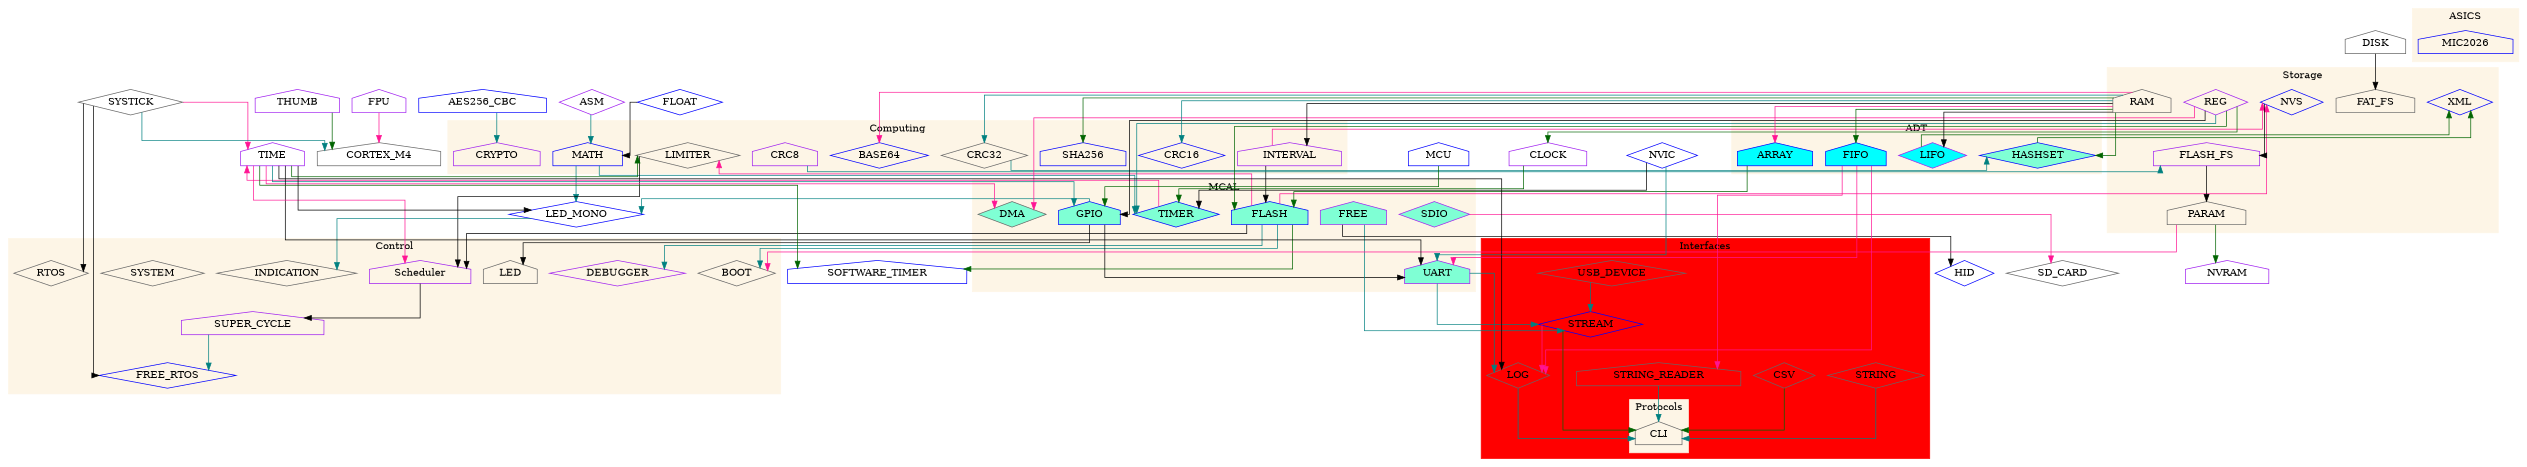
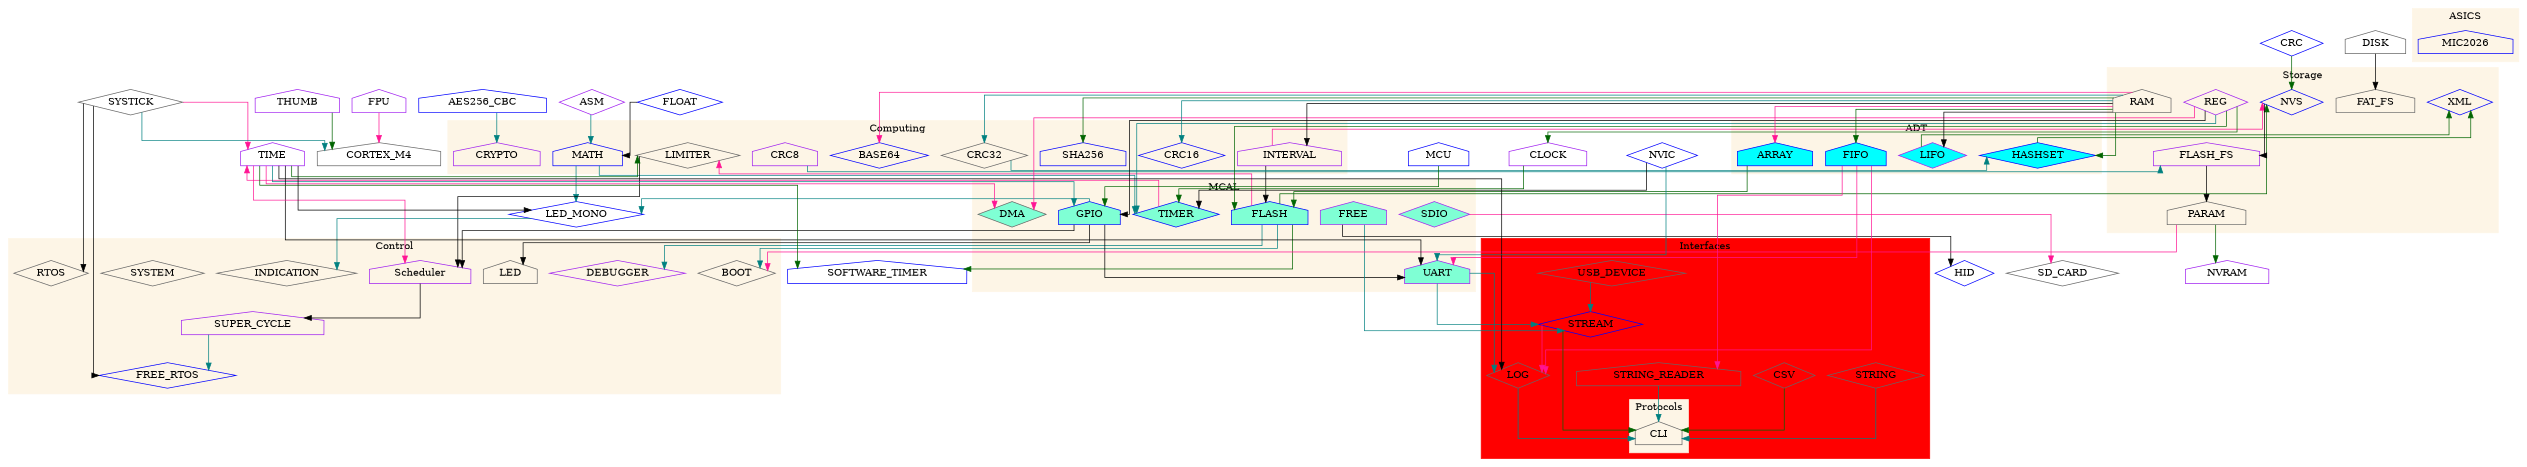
  strict digraph {
    rankdir=TB
    splines=ortho
    node [color=blue shape=diamond]
    edge [color=teal]
    DMA [color=gray40 fillcolor=aquamarine style=filled]
    FLASH [fillcolor=aquamarine shape=house style=filled]
    GPIO [fillcolor=aquamarine shape=house style=filled]
    SDIO [color=purple fillcolor=aquamarine style=filled]
    TIMER [fillcolor=aquamarine style=filled]
    UART [color=purple fillcolor=aquamarine shape=house style=filled]
    n7 [color=purple fillcolor=aquamarine label=FREE shape=house style=filled]
    ARRAY [fillcolor=aqua shape=house style=filled]
    FIFO [fillcolor=aqua shape=house style=filled]
-   HASHSET [fillcolor=aquamarine style=filled]
+   HASHSET [fillcolor=aqua style=filled]
    LIFO [color=purple fillcolor=aqua style=filled]
    CLI [color=gray40 shape=house]
    STREAM
    STRING_READER [color=gray40 shape=house]
    LOG [color=gray40]
    USB_DEVICE [color=gray40]
    STRING [color=gray40]
    CSV [color=gray40]
    BOOT [color=gray40]
    DEBUGGER [color=purple]
    FREE_RTOS
    INDICATION [color=gray40]
    LED [color=gray40 shape=house]
    RTOS [color=gray40]
    SUPER_CYCLE [color=purple shape=house]
    SYSTEM [color=gray40]
    n27 [color=purple label=Scheduler shape=house]
    INTERVAL [color=purple shape=house]
    MATH [shape=house]
    CRC32 [color=gray40]
    LIMITER [color=gray40]
    BASE64
    CRC8 [color=purple shape=house]
    CRC16
    CRYPTO [color=purple shape=house]
    SHA256 [shape=house]
    REG [color=purple]
    NVS
    RAM [color=gray40 shape=house]
    PARAM [color=gray40 shape=house]
    FAT_FS [color=gray40 shape=house]
    FLASH_FS [color=purple shape=house]
    XML
    MIC2026 [shape=house]
    SOFTWARE_TIMER [shape=house]
    LED_MONO
    SD_CARD [color=gray40]
    TIME [color=purple shape=house]
    HID
    CLOCK [color=purple shape=house]
    NVRAM [color=purple shape=house]
    FPU [color=purple shape=house]
    CORTEX_M4 [color=gray40 shape=house]
    THUMB [color=purple shape=house]
    SYSTICK [color=gray40]
    MCU [shape=house]
+   CRC
    NVIC
    AES256_CBC [shape=house]
    ASM [color=purple]
    FLOAT
    DISK [color=gray40 shape=house]
    subgraph cluster_1 {
      color=oldlace
      label=MCAL
      style=filled
      DMA
      FLASH
      GPIO
      SDIO
      TIMER
      UART
      n7
    }
    subgraph cluster_2 {
      color=oldlace
      label=ADT
      style=filled
      ARRAY
      FIFO
      HASHSET
      LIFO
    }
    subgraph cluster_3 {
      color=oldlace
      label=Connectivity
      style=filled
      STREAM
      STRING_READER
      LOG
      USB_DEVICE
      STRING
      CSV
      subgraph cluster_4 {
        color=red
        label=Interfaces
        style=filled
      }
      subgraph cluster_5 {
        color=oldlace
        label=Protocols
        style=filled
        CLI
      }
    }
    subgraph cluster_6 {
      color=oldlace
      label=Control
      style=filled
      BOOT
      DEBUGGER
      FREE_RTOS
      INDICATION
      LED
      RTOS
      SUPER_CYCLE
      SYSTEM
      n27
    }
    subgraph cluster_7 {
      color=oldlace
      label=Computing
      style=filled
      INTERVAL
      MATH
      CRC32
      LIMITER
      BASE64
      CRC8
      CRC16
      CRYPTO
      SHA256
    }
    subgraph cluster_8 {
      color=oldlace
      label=Storage
      style=filled
      REG
      NVS
      RAM
      PARAM
      FAT_FS
      FLASH_FS
      XML
    }
    subgraph cluster_9 {
      color=oldlace
      label=ASICS
      style=filled
      MIC2026
    }
    FLASH -> BOOT
    FLASH -> DEBUGGER
-   FLASH -> n27 [color=black]
+   GPIO -> n27 [color=black]
    FLASH -> LIMITER [color=deeppink]
-   FLASH -> NVS [color=deeppink]
+   FLASH -> NVS [color=darkgreen]
    FLASH -> SOFTWARE_TIMER [color=darkgreen]
    GPIO -> UART [color=black]
    GPIO -> LED [color=black]
    GPIO -> LED_MONO
    SDIO -> SD_CARD [color=deeppink]
    TIMER -> TIME [color=deeppink]
    UART -> STREAM
    UART -> LOG
    n7 -> STREAM
    n7 -> HID [color=black]
    ARRAY -> FLASH [color=darkgreen]
    FIFO -> UART [color=deeppink]
    FIFO -> STRING_READER [color=deeppink]
    FIFO -> LOG [color=deeppink]
    HASHSET -> XML [color=darkgreen]
    LIFO -> XML [color=darkgreen]
    STREAM -> CLI [color=darkgreen]
    STREAM -> LOG [color=deeppink]
    STRING_READER -> CLI
    LOG -> CLI
    USB_DEVICE -> STREAM
    STRING -> CLI
    CSV -> CLI [color=darkgreen]
    SUPER_CYCLE -> FREE_RTOS
    n27 -> SUPER_CYCLE [color=black]
    INTERVAL -> FLASH [color=black]
    INTERVAL -> NVS [color=deeppink]
    MATH -> TIMER
    MATH -> LED_MONO
    CRC32 -> HASHSET
    LIMITER -> n27 [color=black]
    CRC8 -> FLASH_FS
    REG -> DMA [color=deeppink]
    REG -> FLASH [color=darkgreen]
    REG -> GPIO [color=black]
    REG -> TIMER
    REG -> CLOCK [color=darkgreen]
    NVS -> FLASH_FS [color=black]
    RAM -> ARRAY [color=deeppink]
    RAM -> FIFO [color=darkgreen]
    RAM -> HASHSET [color=darkgreen]
    RAM -> LIFO [color=black]
    RAM -> INTERVAL [color=black]
    RAM -> CRC32
    RAM -> BASE64 [color=deeppink]
    RAM -> CRC16
    RAM -> SHA256 [color=darkgreen]
    PARAM -> BOOT [color=deeppink]
    PARAM -> NVRAM [color=darkgreen]
    FLASH_FS -> PARAM [color=black]
    LED_MONO -> INDICATION
    TIME -> DMA [color=deeppink]
    TIME -> GPIO
    TIME -> UART [color=black]
    TIME -> LOG [color=black]
    TIME -> n27 [color=deeppink]
    TIME -> LIMITER [color=darkgreen]
    TIME -> SOFTWARE_TIMER [color=darkgreen]
    TIME -> LED_MONO [color=black]
    CLOCK -> TIMER [color=darkgreen]
    FPU -> CORTEX_M4 [color=deeppink]
    THUMB -> CORTEX_M4 [color=darkgreen]
    SYSTICK -> FREE_RTOS [color=black]
    SYSTICK -> RTOS [color=black]
    SYSTICK -> TIME [color=deeppink]
    SYSTICK -> CORTEX_M4
    MCU -> GPIO [color=darkgreen]
+   CRC -> NVS [color=darkgreen]
    NVIC -> TIMER [color=black]
    NVIC -> UART
    AES256_CBC -> CRYPTO
    ASM -> MATH
    FLOAT -> MATH [color=black]
    DISK -> FAT_FS [color=black]
  }
